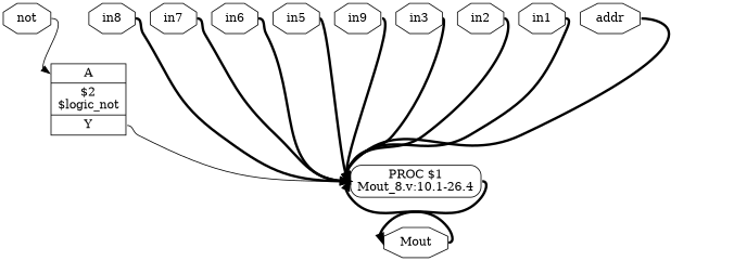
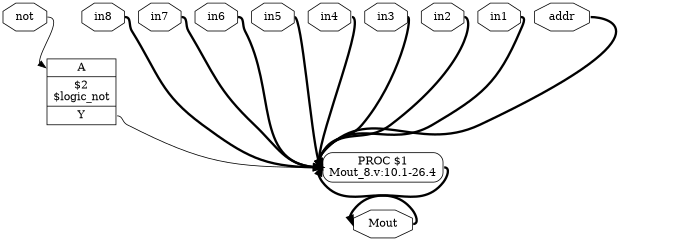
  digraph {
    rankdir=TB
    remincross=true
    node [color=black fontcolor=black shape=octagon]
    edge [color=black headport=w tailport=e style="setlinewidth(3)"]
    n1 [label=not]
    n2 [label=in8]
    n3 [label=in7]
    n4 [label=in6]
    n5 [label=in5]
-   n6 [label=in9]
+   n6 [label=in4]
    n7 [label=in3]
    n8 [label=in2]
    n9 [label=in1]
    n10 [label=addr]
    n11 [label=Mout]
    n12 [label="{{<p16> A}|$2\n$logic_not|{<p17> Y}}" shape=record color="" fontcolor=""]
    n13 [label="PROC $1\nMout_8.v:10.1-26.4" shape=box style=rounded color="" fontcolor=""]
    subgraph sub_1 {
      rank=source
      n1
      n2
      n3
      n4
      n5
      n6
      n7
      n8
      n9
      n10
    }
    subgraph sub_2 {
      rank=sink
      n11
    }
    n1 -> n12 [headport="p16:w" style=""]
    n2 -> n13
    n3 -> n13
    n4 -> n13
    n5 -> n13
    n6 -> n13
    n7 -> n13
    n8 -> n13
    n9 -> n13
    n10 -> n13
    n11 -> n13
    n12 -> n13 [tailport="p17:e" style=""]
    n13 -> n11
  }
